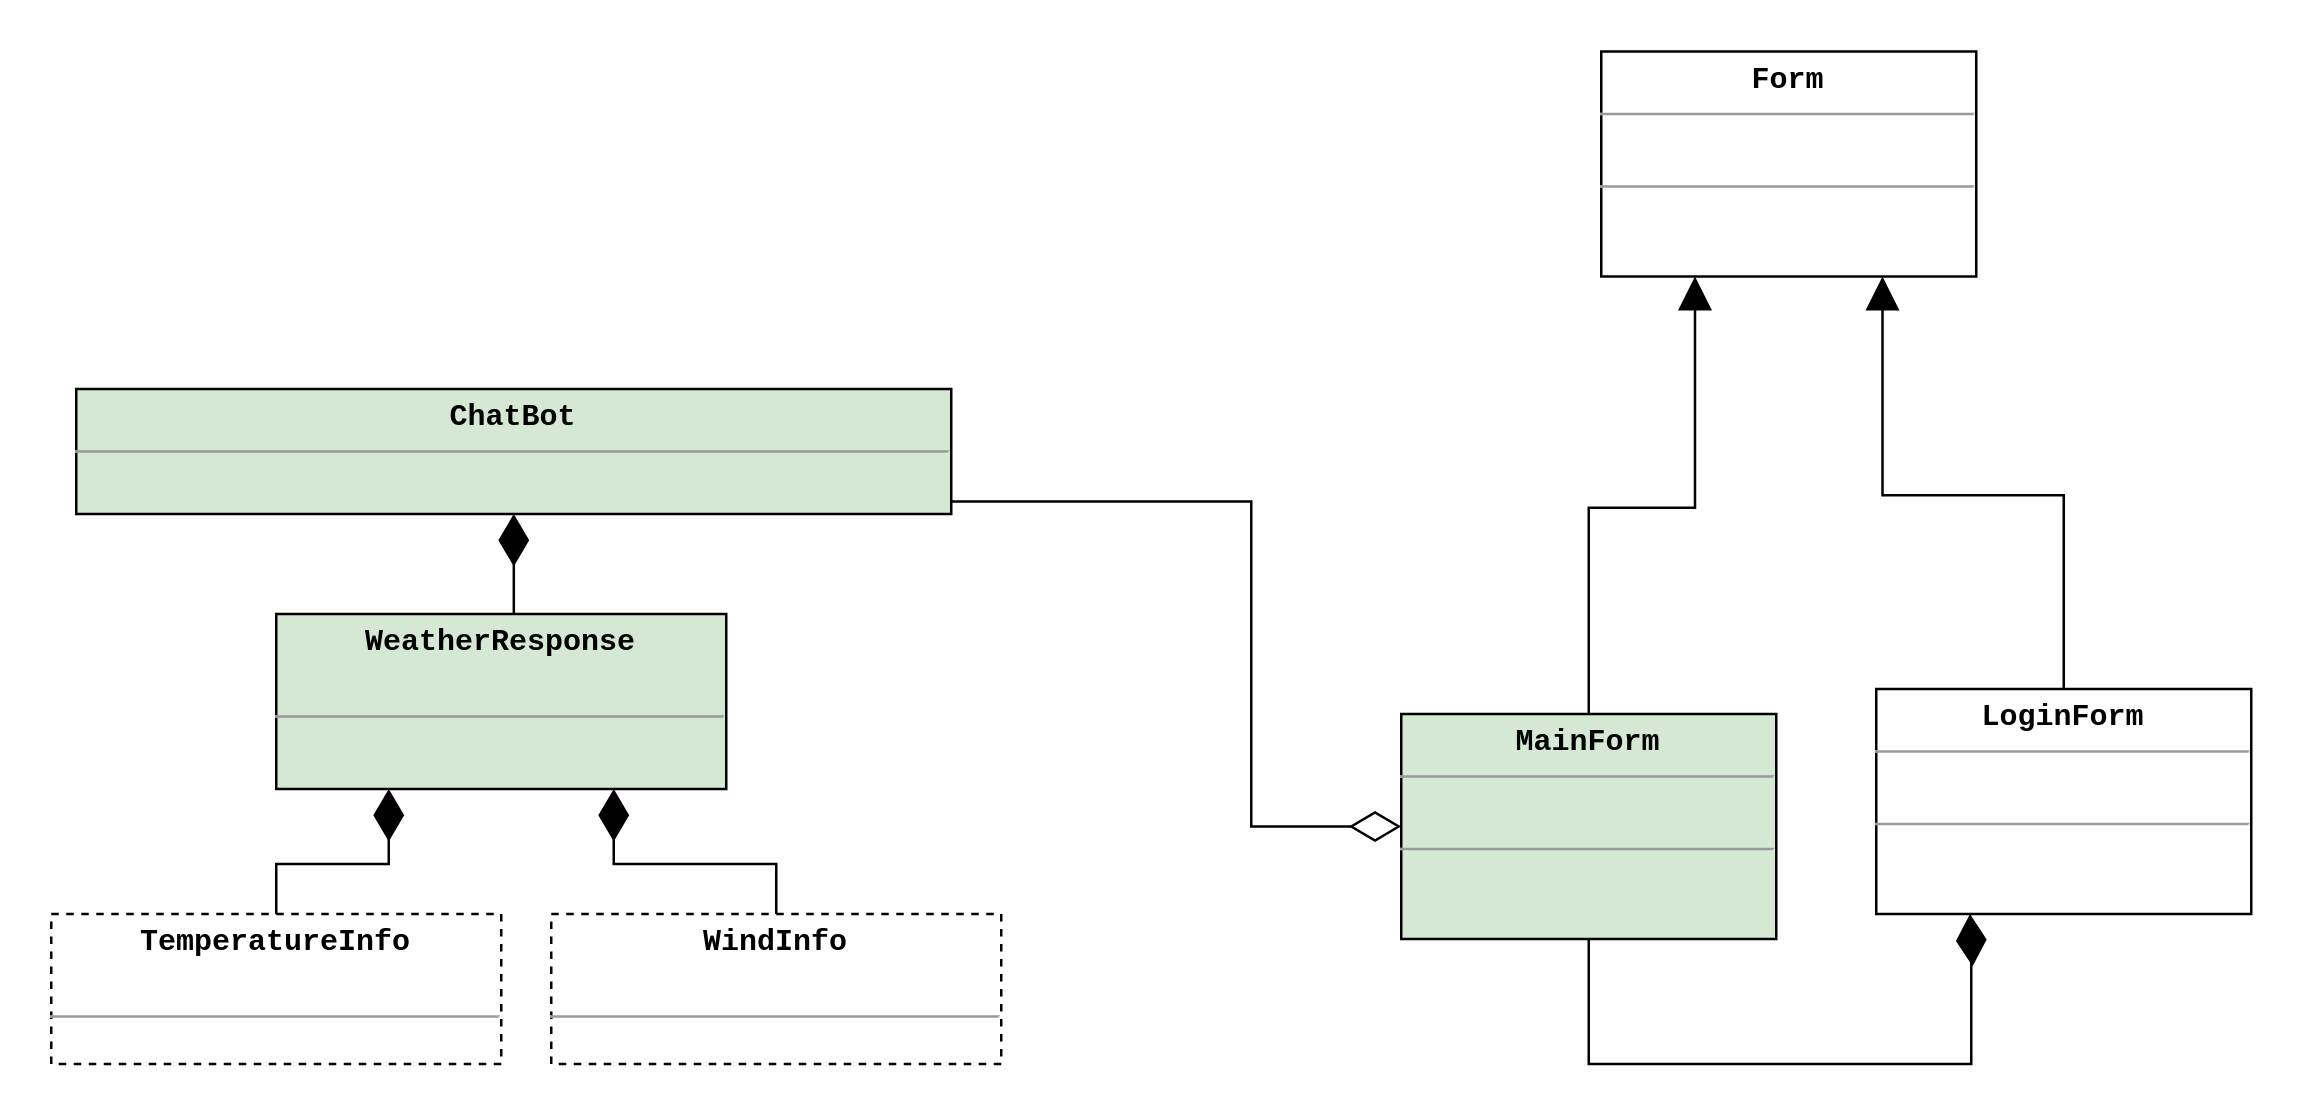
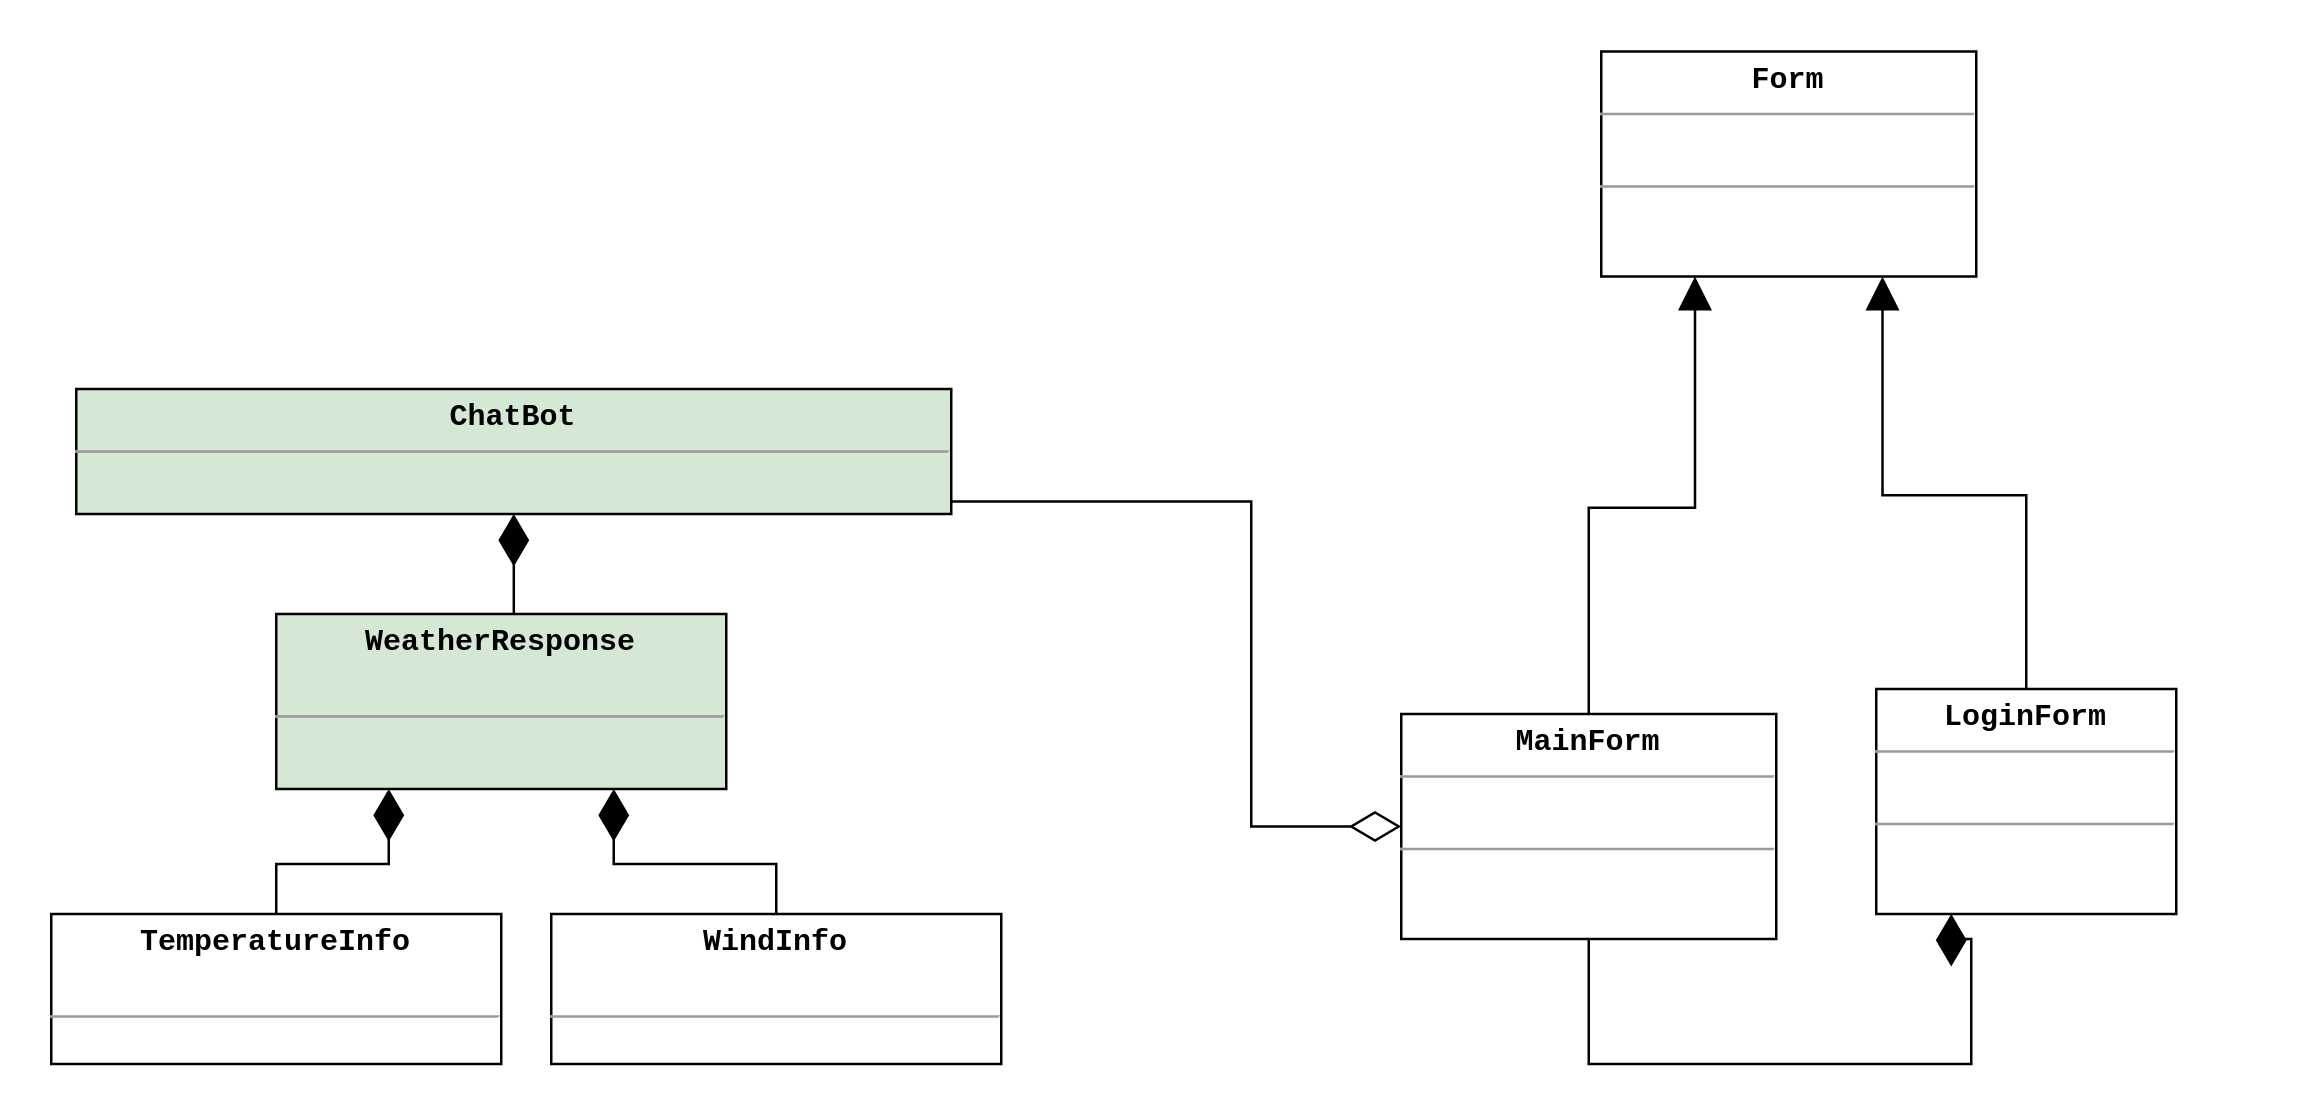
  <mxCell id="0" />
  <mxCell id="1" parent="0" />
  <mxCell id="2" style="edgeStyle=orthogonalEdgeStyle;rounded=0;orthogonalLoop=1;jettySize=auto;html=1;entryX=0;entryY=0.5;entryDx=0;entryDy=0;startArrow=none;startFill=0;startSize=18;endArrow=diamondThin;endFill=0;endSize=18;strokeWidth=1;" parent="1" source="3" target="6" edge="1"><mxGeometry relative="1" as="geometry"><Array as="points"><mxPoint x="500" y="200" /><mxPoint x="500" y="330" /></Array></mxGeometry></mxCell>
  <mxCell id="3" value="&lt;p style=&quot;margin: 4px 0px 0px&quot;&gt;&lt;b style=&quot;font-family: &amp;#34;courier new&amp;#34;&quot;&gt;ChatBot&lt;/b&gt;&lt;br&gt;&lt;/p&gt;&lt;hr size=&quot;1&quot;&gt;&lt;p style=&quot;margin: 0px 0px 0px 4px&quot;&gt;&lt;br&gt;&lt;/p&gt;" style="verticalAlign=top;align=center;overflow=fill;fontSize=12;fontFamily=Helvetica;html=1;fillColor=#d5e8d4;" parent="1" vertex="1"><mxGeometry x="30" y="155" width="350" height="50" as="geometry" /></mxCell>
  <mxCell id="4" value="&lt;p style=&quot;margin: 4px 0px 0px&quot;&gt;&lt;font face=&quot;Courier New&quot;&gt;&lt;b&gt;Form&lt;/b&gt;&lt;/font&gt;&lt;/p&gt;&lt;hr size=&quot;1&quot;&gt;&lt;p style=&quot;margin: 0px 0px 0px 4px&quot;&gt;&lt;font face=&quot;Courier New&quot;&gt;&lt;br&gt;&lt;/font&gt;&lt;/p&gt;&lt;hr size=&quot;1&quot;&gt;&lt;font face=&quot;Courier New&quot;&gt;&lt;br&gt;&lt;/font&gt;" style="verticalAlign=top;align=center;overflow=fill;fontSize=12;fontFamily=Helvetica;html=1;" parent="1" vertex="1"><mxGeometry x="640" y="20" width="150" height="90" as="geometry" /></mxCell>
  <mxCell id="5" style="edgeStyle=orthogonalEdgeStyle;rounded=0;orthogonalLoop=1;jettySize=auto;html=1;entryX=0.25;entryY=1;entryDx=0;entryDy=0;endArrow=diamondThin;endFill=1;endSize=18;strokeWidth=1;" parent="1" source="6" target="7" edge="1"><mxGeometry relative="1" as="geometry"><Array as="points"><mxPoint x="635" y="425" /><mxPoint x="788" y="425" /><mxPoint x="788" y="375" /></Array></mxGeometry></mxCell>
- <mxCell id="6" value="&lt;p style=&quot;margin: 4px 0px 0px&quot;&gt;&lt;font face=&quot;Courier New&quot;&gt;&lt;b&gt;MainForm&lt;/b&gt;&lt;/font&gt;&lt;/p&gt;&lt;hr size=&quot;1&quot;&gt;&lt;p style=&quot;margin: 0px 0px 0px 4px&quot;&gt;&lt;font face=&quot;Courier New&quot;&gt;&lt;br&gt;&lt;/font&gt;&lt;/p&gt;&lt;hr size=&quot;1&quot;&gt;&lt;font face=&quot;Courier New&quot;&gt;&lt;br&gt;&lt;/font&gt;" style="verticalAlign=top;align=center;overflow=fill;fontSize=12;fontFamily=Helvetica;html=1;fillColor=#d5e8d4;" parent="1" vertex="1"><mxGeometry x="560" y="285" width="150" height="90" as="geometry" /></mxCell>
- <mxCell id="7" value="&lt;p style=&quot;margin: 4px 0px 0px&quot;&gt;&lt;font face=&quot;Courier New&quot;&gt;&lt;b&gt;LoginForm&lt;/b&gt;&lt;/font&gt;&lt;/p&gt;&lt;hr size=&quot;1&quot;&gt;&lt;p style=&quot;margin: 0px 0px 0px 4px&quot;&gt;&lt;font face=&quot;Courier New&quot;&gt;&lt;br&gt;&lt;/font&gt;&lt;/p&gt;&lt;hr size=&quot;1&quot;&gt;&lt;font face=&quot;Courier New&quot;&gt;&lt;br&gt;&lt;/font&gt;" style="verticalAlign=top;align=center;overflow=fill;fontSize=12;fontFamily=Helvetica;html=1;" parent="1" vertex="1"><mxGeometry x="750" y="275" width="150" height="90" as="geometry" /></mxCell>
+ <mxCell id="6" value="&lt;p style=&quot;margin: 4px 0px 0px&quot;&gt;&lt;font face=&quot;Courier New&quot;&gt;&lt;b&gt;MainForm&lt;/b&gt;&lt;/font&gt;&lt;/p&gt;&lt;hr size=&quot;1&quot;&gt;&lt;p style=&quot;margin: 0px 0px 0px 4px&quot;&gt;&lt;font face=&quot;Courier New&quot;&gt;&lt;br&gt;&lt;/font&gt;&lt;/p&gt;&lt;hr size=&quot;1&quot;&gt;&lt;font face=&quot;Courier New&quot;&gt;&lt;br&gt;&lt;/font&gt;" style="verticalAlign=top;align=center;overflow=fill;fontSize=12;fontFamily=Helvetica;html=1;" parent="1" vertex="1"><mxGeometry x="560" y="285" width="150" height="90" as="geometry" /></mxCell>
+ <mxCell id="7" value="&lt;p style=&quot;margin: 4px 0px 0px&quot;&gt;&lt;font face=&quot;Courier New&quot;&gt;&lt;b&gt;LoginForm&lt;/b&gt;&lt;/font&gt;&lt;/p&gt;&lt;hr size=&quot;1&quot;&gt;&lt;p style=&quot;margin: 0px 0px 0px 4px&quot;&gt;&lt;font face=&quot;Courier New&quot;&gt;&lt;br&gt;&lt;/font&gt;&lt;/p&gt;&lt;hr size=&quot;1&quot;&gt;&lt;font face=&quot;Courier New&quot;&gt;&lt;br&gt;&lt;/font&gt;" style="verticalAlign=top;align=center;overflow=fill;fontSize=12;fontFamily=Helvetica;html=1;" parent="1" vertex="1"><mxGeometry x="750" y="275" width="120" height="90" as="geometry" /></mxCell>
  <mxCell id="8" style="edgeStyle=orthogonalEdgeStyle;rounded=0;orthogonalLoop=1;jettySize=auto;html=1;entryX=0.5;entryY=1;entryDx=0;entryDy=0;startArrow=none;startFill=0;startSize=18;endArrow=diamondThin;endFill=1;endSize=18;strokeWidth=1;exitX=0.528;exitY=-0.006;exitDx=0;exitDy=0;exitPerimeter=0;" parent="1" source="9" target="3" edge="1"><mxGeometry relative="1" as="geometry"><Array as="points" /></mxGeometry></mxCell>
  <mxCell id="9" value="&lt;p style=&quot;margin: 4px 0px 0px&quot;&gt;&lt;font face=&quot;Courier New&quot;&gt;&lt;b&gt;WeatherResponse&lt;/b&gt;&lt;/font&gt;&lt;br&gt;&lt;/p&gt;&lt;font face=&quot;Courier New&quot;&gt;&lt;br&gt;&lt;/font&gt;&lt;hr size=&quot;1&quot;&gt;&lt;font face=&quot;Courier New&quot;&gt;&lt;br&gt;&lt;/font&gt;" style="verticalAlign=top;align=center;overflow=fill;fontSize=12;fontFamily=Helvetica;html=1;fillColor=#d5e8d4;" parent="1" vertex="1"><mxGeometry x="110" y="245" width="180" height="70" as="geometry" /></mxCell>
  <mxCell id="10" style="edgeStyle=orthogonalEdgeStyle;rounded=0;orthogonalLoop=1;jettySize=auto;html=1;entryX=0.25;entryY=1;entryDx=0;entryDy=0;endArrow=diamondThin;endFill=1;endSize=18;strokeWidth=1;" parent="1" source="11" target="9" edge="1"><mxGeometry relative="1" as="geometry" /></mxCell>
- <mxCell id="11" value="&lt;p style=&quot;margin: 4px 0px 0px&quot;&gt;&lt;font face=&quot;Courier New&quot;&gt;&lt;b&gt;TemperatureInfo&lt;/b&gt;&lt;/font&gt;&lt;/p&gt;&lt;font face=&quot;Courier New&quot;&gt;&lt;br&gt;&lt;/font&gt;&lt;hr size=&quot;1&quot;&gt;&lt;font face=&quot;Courier New&quot;&gt;&lt;br&gt;&lt;/font&gt;" style="verticalAlign=top;align=center;overflow=fill;fontSize=12;fontFamily=Helvetica;html=1;dashed=1;" parent="1" vertex="1"><mxGeometry x="20" y="365" width="180" height="60" as="geometry" /></mxCell>
+ <mxCell id="11" value="&lt;p style=&quot;margin: 4px 0px 0px&quot;&gt;&lt;font face=&quot;Courier New&quot;&gt;&lt;b&gt;TemperatureInfo&lt;/b&gt;&lt;/font&gt;&lt;/p&gt;&lt;font face=&quot;Courier New&quot;&gt;&lt;br&gt;&lt;/font&gt;&lt;hr size=&quot;1&quot;&gt;&lt;font face=&quot;Courier New&quot;&gt;&lt;br&gt;&lt;/font&gt;" style="verticalAlign=top;align=center;overflow=fill;fontSize=12;fontFamily=Helvetica;html=1;" parent="1" vertex="1"><mxGeometry x="20" y="365" width="180" height="60" as="geometry" /></mxCell>
  <mxCell id="12" style="edgeStyle=orthogonalEdgeStyle;rounded=0;orthogonalLoop=1;jettySize=auto;html=1;entryX=0.75;entryY=1;entryDx=0;entryDy=0;endArrow=diamondThin;endFill=1;endSize=18;strokeWidth=1;" parent="1" source="13" target="9" edge="1"><mxGeometry relative="1" as="geometry" /></mxCell>
- <mxCell id="13" value="&lt;p style=&quot;margin: 4px 0px 0px&quot;&gt;&lt;font face=&quot;Courier New&quot;&gt;&lt;b&gt;WindInfo&lt;/b&gt;&lt;/font&gt;&lt;br&gt;&lt;/p&gt;&lt;font face=&quot;Courier New&quot;&gt;&lt;br&gt;&lt;/font&gt;&lt;hr size=&quot;1&quot;&gt;&lt;font face=&quot;Courier New&quot;&gt;&lt;br&gt;&lt;/font&gt;" style="verticalAlign=top;align=center;overflow=fill;fontSize=12;fontFamily=Helvetica;html=1;dashed=1;" parent="1" vertex="1"><mxGeometry x="220" y="365" width="180" height="60" as="geometry" /></mxCell>
+ <mxCell id="13" value="&lt;p style=&quot;margin: 4px 0px 0px&quot;&gt;&lt;font face=&quot;Courier New&quot;&gt;&lt;b&gt;WindInfo&lt;/b&gt;&lt;/font&gt;&lt;br&gt;&lt;/p&gt;&lt;font face=&quot;Courier New&quot;&gt;&lt;br&gt;&lt;/font&gt;&lt;hr size=&quot;1&quot;&gt;&lt;font face=&quot;Courier New&quot;&gt;&lt;br&gt;&lt;/font&gt;" style="verticalAlign=top;align=center;overflow=fill;fontSize=12;fontFamily=Helvetica;html=1;" parent="1" vertex="1"><mxGeometry x="220" y="365" width="180" height="60" as="geometry" /></mxCell>
  <mxCell id="14" style="edgeStyle=orthogonalEdgeStyle;rounded=0;orthogonalLoop=1;jettySize=auto;html=1;entryX=0.75;entryY=1;entryDx=0;entryDy=0;endArrow=block;endFill=1;endSize=11;strokeWidth=1;" edge="1" parent="1" source="7" target="4"><mxGeometry relative="1" as="geometry"><Array as="points" /><mxPoint x="712" y="285.99" as="sourcePoint" /><mxPoint x="758" y="135" as="targetPoint" /></mxGeometry></mxCell>
  <mxCell id="15" style="edgeStyle=orthogonalEdgeStyle;rounded=0;orthogonalLoop=1;jettySize=auto;html=1;entryX=0.25;entryY=1;entryDx=0;entryDy=0;endArrow=block;endFill=1;endSize=11;strokeWidth=1;exitX=0.5;exitY=0;exitDx=0;exitDy=0;" edge="1" parent="1" source="6" target="4"><mxGeometry relative="1" as="geometry"><Array as="points" /><mxPoint x="620" y="265" as="sourcePoint" /><mxPoint x="620" y="115" as="targetPoint" /></mxGeometry></mxCell>
